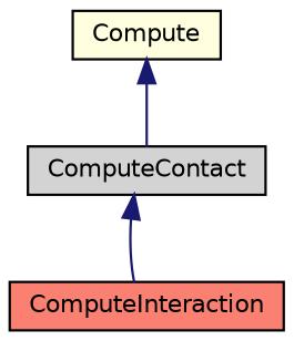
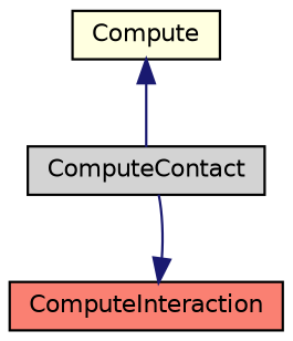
  digraph {
    node [color=black fontname=Helvetica fontsize=10 shape=record style=filled]
    edge [color=midnightblue dir=back fontname=Helvetica fontsize=10 labelfontname=Helvetica labelfontsize=10 style=solid]
    n1 [fillcolor=lightgrey fontcolor=black height=0.2 label=ComputeContact width=0.4]
    n2 [fillcolor=salmon height=0.2 label=ComputeInteraction width=0.4]
    n3 [fillcolor=lightyellow height=0.2 label=Compute width=0.4]
-   n1 -> n2
+   n2 -> n1
    n3 -> n1
  }
